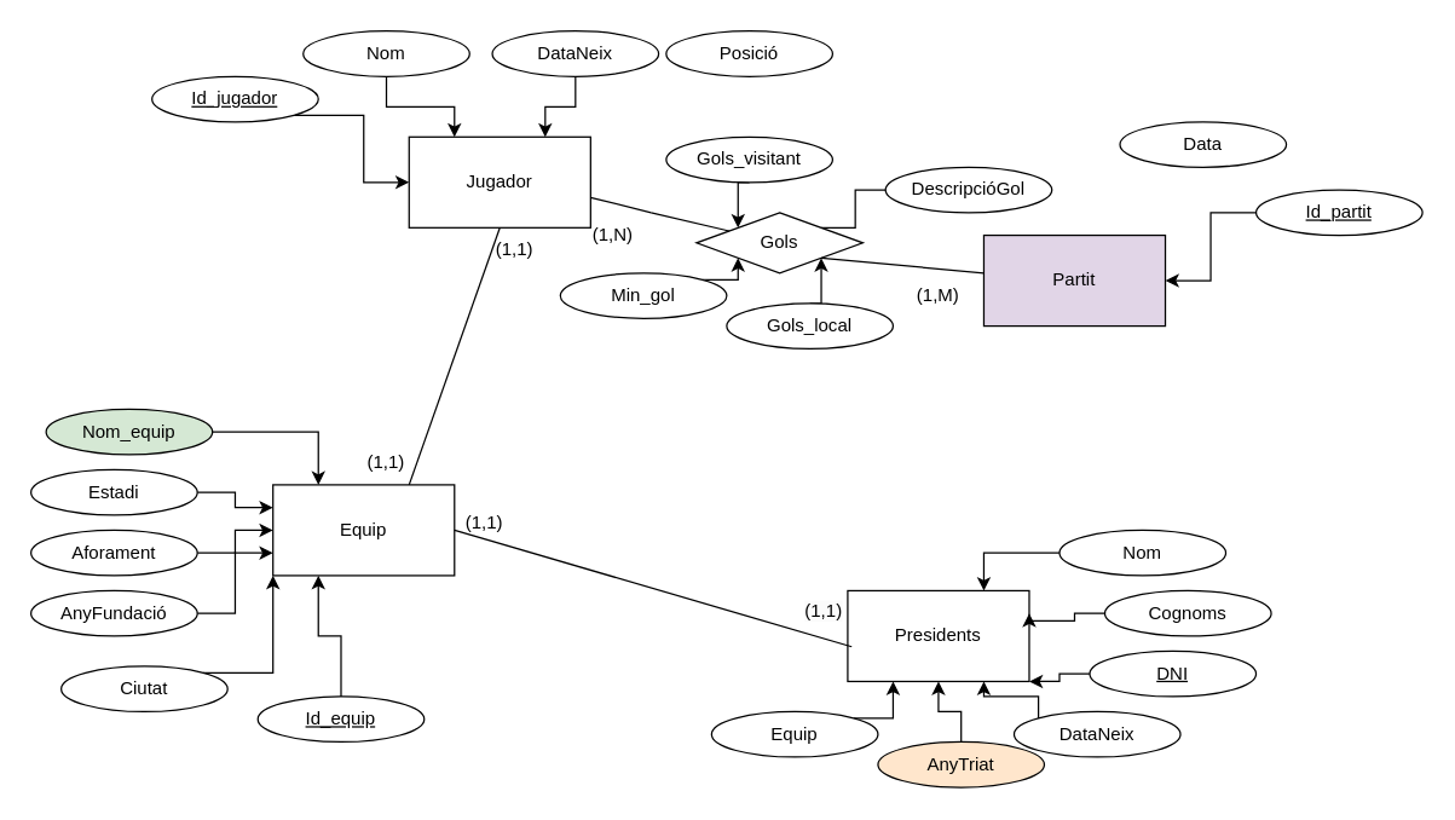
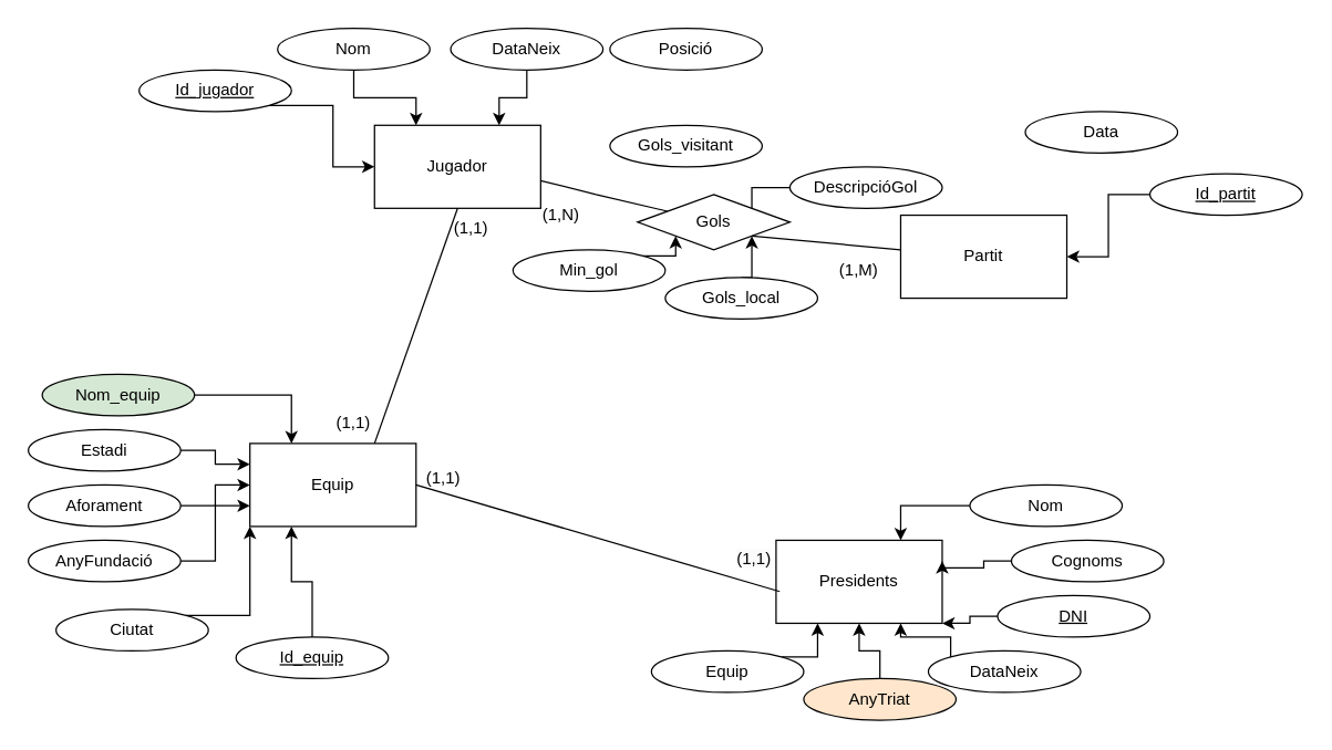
  <mxCell id="0" />
  <mxCell id="1" parent="0" />
  <mxCell id="2" value="Jugador" style="rounded=0;whiteSpace=wrap;html=1;" parent="1" vertex="1"><mxGeometry x="270" y="90" width="120" height="60" as="geometry" /></mxCell>
  <mxCell id="3" style="edgeStyle=orthogonalEdgeStyle;rounded=0;orthogonalLoop=1;jettySize=auto;html=1;entryX=0.75;entryY=0;entryDx=0;entryDy=0;" parent="1" source="4" target="2" edge="1"><mxGeometry relative="1" as="geometry" /></mxCell>
  <mxCell id="4" value="DataNeix" style="ellipse;whiteSpace=wrap;html=1;" parent="1" vertex="1"><mxGeometry x="325" width="110" height="30" as="geometry" y="20" /></mxCell>
  <mxCell id="5" style="edgeStyle=orthogonalEdgeStyle;rounded=0;orthogonalLoop=1;jettySize=auto;html=1;exitX=1;exitY=1;exitDx=0;exitDy=0;entryX=0;entryY=0.5;entryDx=0;entryDy=0;" parent="1" source="6" target="2" edge="1"><mxGeometry relative="1" as="geometry" /></mxCell>
  <mxCell id="6" value="&lt;u&gt;Id_jugador&lt;/u&gt;" style="ellipse;whiteSpace=wrap;html=1;" parent="1" vertex="1"><mxGeometry x="100" y="50" width="110" height="30" as="geometry" /></mxCell>
  <mxCell id="7" style="edgeStyle=orthogonalEdgeStyle;rounded=0;orthogonalLoop=1;jettySize=auto;html=1;exitX=0.5;exitY=1;exitDx=0;exitDy=0;entryX=0.25;entryY=0;entryDx=0;entryDy=0;" parent="1" source="8" target="2" edge="1"><mxGeometry relative="1" as="geometry" /></mxCell>
  <mxCell id="8" value="Nom" style="ellipse;whiteSpace=wrap;html=1;rotation=0;" parent="1" vertex="1"><mxGeometry x="200" width="110" height="30" as="geometry" y="20" /></mxCell>
  <mxCell id="9" value="Posició" style="ellipse;whiteSpace=wrap;html=1;" parent="1" vertex="1"><mxGeometry x="440" width="110" height="30" as="geometry" y="20" /></mxCell>
  <mxCell id="10" value="Equip" style="rounded=0;whiteSpace=wrap;html=1;" parent="1" vertex="1"><mxGeometry x="180" y="320" width="120" height="60" as="geometry" /></mxCell>
  <mxCell id="11" style="edgeStyle=orthogonalEdgeStyle;rounded=0;orthogonalLoop=1;jettySize=auto;html=1;exitX=1;exitY=0.5;exitDx=0;exitDy=0;entryX=0;entryY=0.5;entryDx=0;entryDy=0;" parent="1" source="12" target="10" edge="1"><mxGeometry relative="1" as="geometry" /></mxCell>
  <mxCell id="12" value="Aforament" style="ellipse;whiteSpace=wrap;html=1;" parent="1" vertex="1"><mxGeometry x="20" y="350" width="110" height="30" as="geometry" /></mxCell>
  <mxCell id="13" style="edgeStyle=orthogonalEdgeStyle;rounded=0;orthogonalLoop=1;jettySize=auto;html=1;exitX=1;exitY=0.5;exitDx=0;exitDy=0;entryX=0;entryY=0.25;entryDx=0;entryDy=0;" parent="1" source="14" target="10" edge="1"><mxGeometry relative="1" as="geometry" /></mxCell>
  <mxCell id="14" value="Estadi" style="ellipse;whiteSpace=wrap;html=1;" parent="1" vertex="1"><mxGeometry x="20" y="310" width="110" height="30" as="geometry" /></mxCell>
  <mxCell id="15" style="edgeStyle=orthogonalEdgeStyle;rounded=0;orthogonalLoop=1;jettySize=auto;html=1;exitX=1;exitY=0.5;exitDx=0;exitDy=0;entryX=0.25;entryY=0;entryDx=0;entryDy=0;" parent="1" source="16" target="10" edge="1"><mxGeometry relative="1" as="geometry" /></mxCell>
  <mxCell id="16" value="Nom_equip" style="ellipse;whiteSpace=wrap;html=1;fillColor=#d5e8d4;" parent="1" vertex="1"><mxGeometry x="30" y="270" width="110" height="30" as="geometry" /></mxCell>
  <mxCell id="17" style="edgeStyle=orthogonalEdgeStyle;rounded=0;orthogonalLoop=1;jettySize=auto;html=1;exitX=1;exitY=0.5;exitDx=0;exitDy=0;entryX=0;entryY=0.75;entryDx=0;entryDy=0;" parent="1" source="18" target="10" edge="1"><mxGeometry relative="1" as="geometry" /></mxCell>
  <mxCell id="18" value="AnyFundació" style="ellipse;whiteSpace=wrap;html=1;" parent="1" vertex="1"><mxGeometry x="20" y="390" width="110" height="30" as="geometry" /></mxCell>
  <mxCell id="19" style="edgeStyle=orthogonalEdgeStyle;rounded=0;orthogonalLoop=1;jettySize=auto;html=1;exitX=1;exitY=0;exitDx=0;exitDy=0;entryX=0;entryY=1;entryDx=0;entryDy=0;" parent="1" source="20" target="10" edge="1"><mxGeometry relative="1" as="geometry" /></mxCell>
  <mxCell id="20" value="Ciutat" style="ellipse;whiteSpace=wrap;html=1;" parent="1" vertex="1"><mxGeometry x="40" y="440" width="110" height="30" as="geometry" /></mxCell>
  <mxCell id="21" style="edgeStyle=orthogonalEdgeStyle;rounded=0;orthogonalLoop=1;jettySize=auto;html=1;exitX=0.5;exitY=0;exitDx=0;exitDy=0;entryX=0.25;entryY=1;entryDx=0;entryDy=0;" parent="1" source="22" target="10" edge="1"><mxGeometry relative="1" as="geometry" /></mxCell>
  <mxCell id="22" value="&lt;u&gt;Id_equip&lt;/u&gt;" style="ellipse;whiteSpace=wrap;html=1;" parent="1" vertex="1"><mxGeometry x="170" y="460" width="110" height="30" as="geometry" /></mxCell>
- <mxCell id="23" value="Partit" style="rounded=0;whiteSpace=wrap;html=1;fillColor=#e1d5e7;" parent="1" vertex="1"><mxGeometry x="650" y="155" width="120" height="60" as="geometry" /></mxCell>
+ <mxCell id="23" value="Partit" style="rounded=0;whiteSpace=wrap;html=1;" parent="1" vertex="1"><mxGeometry x="650" y="155" width="120" height="60" as="geometry" /></mxCell>
  <mxCell id="24" value="Presidents" style="rounded=0;whiteSpace=wrap;html=1;" parent="1" vertex="1"><mxGeometry x="560" y="390" width="120" height="60" as="geometry" /></mxCell>
  <mxCell id="25" value="Data" style="ellipse;whiteSpace=wrap;html=1;" parent="1" vertex="1"><mxGeometry x="740" y="80" width="110" height="30" as="geometry" /></mxCell>
  <mxCell id="26" style="edgeStyle=orthogonalEdgeStyle;rounded=0;orthogonalLoop=1;jettySize=auto;html=1;exitX=0.5;exitY=0;exitDx=0;exitDy=0;entryX=1;entryY=1;entryDx=0;entryDy=0;" edge="1" parent="1" source="27" target="32"><mxGeometry relative="1" as="geometry" /></mxCell>
  <mxCell id="27" value="Gols_local" style="ellipse;whiteSpace=wrap;html=1;" parent="1" vertex="1"><mxGeometry x="480" y="200" width="110" height="30" as="geometry" /></mxCell>
- <mxCell id="28" style="edgeStyle=orthogonalEdgeStyle;rounded=0;orthogonalLoop=1;jettySize=auto;html=1;exitX=0.5;exitY=1;exitDx=0;exitDy=0;entryX=0;entryY=0;entryDx=0;entryDy=0;" edge="1" parent="1" source="29" target="32"><mxGeometry relative="1" as="geometry" /></mxCell>
  <mxCell id="29" value="Gols_visitant" style="ellipse;whiteSpace=wrap;html=1;" parent="1" vertex="1"><mxGeometry x="440" y="90" width="110" height="30" as="geometry" /></mxCell>
  <mxCell id="30" style="edgeStyle=orthogonalEdgeStyle;rounded=0;orthogonalLoop=1;jettySize=auto;html=1;exitX=0;exitY=0.5;exitDx=0;exitDy=0;entryX=1;entryY=0.5;entryDx=0;entryDy=0;" edge="1" parent="1" source="31" target="23"><mxGeometry relative="1" as="geometry" /></mxCell>
  <mxCell id="31" value="&lt;u&gt;Id_partit&lt;/u&gt;" style="ellipse;whiteSpace=wrap;html=1;" parent="1" vertex="1"><mxGeometry x="830" y="125" width="110" height="30" as="geometry" /></mxCell>
  <mxCell id="32" value="Gols" style="rhombus;whiteSpace=wrap;html=1;" parent="1" vertex="1"><mxGeometry x="460" y="140" width="110" height="40" as="geometry" /></mxCell>
  <mxCell id="33" style="edgeStyle=orthogonalEdgeStyle;rounded=0;orthogonalLoop=1;jettySize=auto;html=1;exitX=1;exitY=0;exitDx=0;exitDy=0;entryX=0;entryY=1;entryDx=0;entryDy=0;" edge="1" parent="1" source="34" target="32"><mxGeometry relative="1" as="geometry" /></mxCell>
  <mxCell id="34" value="Min_gol" style="ellipse;whiteSpace=wrap;html=1;" parent="1" vertex="1"><mxGeometry x="370" y="180" width="110" height="30" as="geometry" /></mxCell>
  <mxCell id="35" style="edgeStyle=orthogonalEdgeStyle;rounded=0;orthogonalLoop=1;jettySize=auto;html=1;exitX=0;exitY=0.5;exitDx=0;exitDy=0;entryX=1;entryY=0;entryDx=0;entryDy=0;endArrow=none;" edge="1" parent="1" source="36" target="32"><mxGeometry relative="1" as="geometry" /></mxCell>
- <mxCell id="36" value="DescripcióGol" style="ellipse;whiteSpace=wrap;html=1;fontStyle=0" parent="1" vertex="1"><mxGeometry x="585" y="110" width="110" height="30" as="geometry" /></mxCell>
+ <mxCell id="36" value="DescripcióGol" style="ellipse;whiteSpace=wrap;html=1;fontStyle=0" parent="1" vertex="1"><mxGeometry x="570" y="120" width="110" height="30" as="geometry" /></mxCell>
  <mxCell id="37" style="edgeStyle=orthogonalEdgeStyle;rounded=0;orthogonalLoop=1;jettySize=auto;html=1;exitX=0;exitY=0.5;exitDx=0;exitDy=0;entryX=1;entryY=0.25;entryDx=0;entryDy=0;" parent="1" source="38" target="24" edge="1"><mxGeometry relative="1" as="geometry"><Array as="points"><mxPoint x="710" y="410" /><mxPoint x="680" y="410" /></Array></mxGeometry></mxCell>
  <mxCell id="38" value="Cognoms" style="ellipse;whiteSpace=wrap;html=1;" parent="1" vertex="1"><mxGeometry x="730" y="390" width="110" height="30" as="geometry" /></mxCell>
  <mxCell id="39" style="edgeStyle=orthogonalEdgeStyle;rounded=0;orthogonalLoop=1;jettySize=auto;html=1;exitX=0;exitY=0.5;exitDx=0;exitDy=0;entryX=1;entryY=1;entryDx=0;entryDy=0;" parent="1" source="40" target="24" edge="1"><mxGeometry relative="1" as="geometry"><Array as="points"><mxPoint x="700" y="445" /><mxPoint x="700" y="450" /></Array></mxGeometry></mxCell>
  <mxCell id="40" value="&lt;u&gt;DNI&lt;/u&gt;" style="ellipse;whiteSpace=wrap;html=1;" parent="1" vertex="1"><mxGeometry x="720" y="430" width="110" height="30" as="geometry" /></mxCell>
  <mxCell id="41" style="edgeStyle=orthogonalEdgeStyle;rounded=0;orthogonalLoop=1;jettySize=auto;html=1;exitX=0;exitY=0;exitDx=0;exitDy=0;entryX=0.75;entryY=1;entryDx=0;entryDy=0;" parent="1" source="42" target="24" edge="1"><mxGeometry relative="1" as="geometry"><Array as="points"><mxPoint x="686" y="460" /><mxPoint x="650" y="460" /></Array></mxGeometry></mxCell>
  <mxCell id="42" value="DataNeix" style="ellipse;whiteSpace=wrap;html=1;" parent="1" vertex="1"><mxGeometry x="670" y="470" width="110" height="30" as="geometry" /></mxCell>
  <mxCell id="43" style="edgeStyle=orthogonalEdgeStyle;rounded=0;orthogonalLoop=1;jettySize=auto;html=1;exitX=0.5;exitY=0;exitDx=0;exitDy=0;entryX=0.5;entryY=1;entryDx=0;entryDy=0;" parent="1" source="44" target="24" edge="1"><mxGeometry relative="1" as="geometry" /></mxCell>
  <mxCell id="44" value="AnyTriat" style="ellipse;whiteSpace=wrap;html=1;fillColor=#ffe6cc;" parent="1" vertex="1"><mxGeometry x="580" y="490" width="110" height="30" as="geometry" /></mxCell>
  <mxCell id="45" style="edgeStyle=orthogonalEdgeStyle;rounded=0;orthogonalLoop=1;jettySize=auto;html=1;exitX=1;exitY=0;exitDx=0;exitDy=0;entryX=0.25;entryY=1;entryDx=0;entryDy=0;" parent="1" source="46" target="24" edge="1"><mxGeometry relative="1" as="geometry" /></mxCell>
  <mxCell id="46" value="Equip" style="ellipse;whiteSpace=wrap;html=1;" parent="1" vertex="1"><mxGeometry x="470" y="470" width="110" height="30" as="geometry" /></mxCell>
  <mxCell id="47" style="edgeStyle=orthogonalEdgeStyle;rounded=0;orthogonalLoop=1;jettySize=auto;html=1;exitX=0;exitY=0.5;exitDx=0;exitDy=0;entryX=0.75;entryY=0;entryDx=0;entryDy=0;" parent="1" source="48" target="24" edge="1"><mxGeometry relative="1" as="geometry" /></mxCell>
  <mxCell id="48" value="Nom" style="ellipse;whiteSpace=wrap;html=1;" parent="1" vertex="1"><mxGeometry x="700" y="350" width="110" height="30" as="geometry" /></mxCell>
  <mxCell id="49" value="" style="endArrow=none;html=1;rounded=0;entryX=0.022;entryY=0.617;entryDx=0;entryDy=0;entryPerimeter=0;exitX=1;exitY=0.5;exitDx=0;exitDy=0;" parent="1" source="10" target="24" edge="1"><mxGeometry width="50" height="50" relative="1" as="geometry"><mxPoint x="450" y="320" as="sourcePoint" /><mxPoint x="500" y="270" as="targetPoint" /></mxGeometry></mxCell>
  <mxCell id="50" value="(1,1)" style="text;html=1;strokeColor=none;fillColor=none;align=center;verticalAlign=middle;whiteSpace=wrap;rounded=0;" parent="1" vertex="1"><mxGeometry x="290" y="330" width="60" height="30" as="geometry" /></mxCell>
  <mxCell id="51" value="&lt;span style=&quot;color: rgb(0, 0, 0); font-family: Helvetica; font-size: 12px; font-style: normal; font-variant-ligatures: normal; font-variant-caps: normal; font-weight: 400; letter-spacing: normal; orphans: 2; text-align: center; text-indent: 0px; text-transform: none; widows: 2; word-spacing: 0px; -webkit-text-stroke-width: 0px; background-color: rgb(251, 251, 251); text-decoration-thickness: initial; text-decoration-style: initial; text-decoration-color: initial; float: none; display: inline !important;&quot;&gt;(1,1)&lt;/span&gt;" style="text;whiteSpace=wrap;html=1;" parent="1" vertex="1"><mxGeometry x="530" y="390" width="60" height="40" as="geometry" /></mxCell>
  <mxCell id="52" value="" style="endArrow=none;html=1;rounded=0;exitX=0.75;exitY=0;exitDx=0;exitDy=0;" parent="1" source="10" edge="1"><mxGeometry width="50" height="50" relative="1" as="geometry"><mxPoint x="280" y="250" as="sourcePoint" /><mxPoint x="330" y="150" as="targetPoint" /></mxGeometry></mxCell>
  <mxCell id="53" value="(1,1)" style="text;html=1;strokeColor=none;fillColor=none;align=center;verticalAlign=middle;whiteSpace=wrap;rounded=0;" parent="1" vertex="1"><mxGeometry x="310" y="150" width="60" height="30" as="geometry" /></mxCell>
  <mxCell id="54" value="(1,1)" style="text;html=1;strokeColor=none;fillColor=none;align=center;verticalAlign=middle;whiteSpace=wrap;rounded=0;" parent="1" vertex="1"><mxGeometry x="225" y="290" width="60" height="30" as="geometry" /></mxCell>
  <mxCell id="55" value="" style="endArrow=none;html=1;rounded=0;" parent="1" edge="1"><mxGeometry width="50" height="50" relative="1" as="geometry"><mxPoint x="430" y="140" as="sourcePoint" /><mxPoint x="390" y="130" as="targetPoint" /></mxGeometry></mxCell>
  <mxCell id="56" value="" style="endArrow=none;html=1;rounded=0;exitX=1;exitY=1;exitDx=0;exitDy=0;" parent="1" source="32" edge="1"><mxGeometry width="50" height="50" relative="1" as="geometry"><mxPoint x="600" y="230" as="sourcePoint" /><mxPoint x="650" y="180" as="targetPoint" /></mxGeometry></mxCell>
  <mxCell id="57" value="" style="endArrow=none;html=1;rounded=0;" parent="1" source="32" edge="1"><mxGeometry width="50" height="50" relative="1" as="geometry"><mxPoint x="482" y="152" as="sourcePoint" /><mxPoint x="430" y="140" as="targetPoint" /></mxGeometry></mxCell>
  <mxCell id="58" value="(1,M)" style="text;html=1;strokeColor=none;fillColor=none;align=center;verticalAlign=middle;whiteSpace=wrap;rounded=0;" parent="1" vertex="1"><mxGeometry x="590" y="180" width="60" height="30" as="geometry" /></mxCell>
  <mxCell id="59" value="(1,N)" style="text;html=1;strokeColor=none;fillColor=none;align=center;verticalAlign=middle;whiteSpace=wrap;rounded=0;" parent="1" vertex="1"><mxGeometry x="375" y="140" width="60" height="30" as="geometry" /></mxCell>
